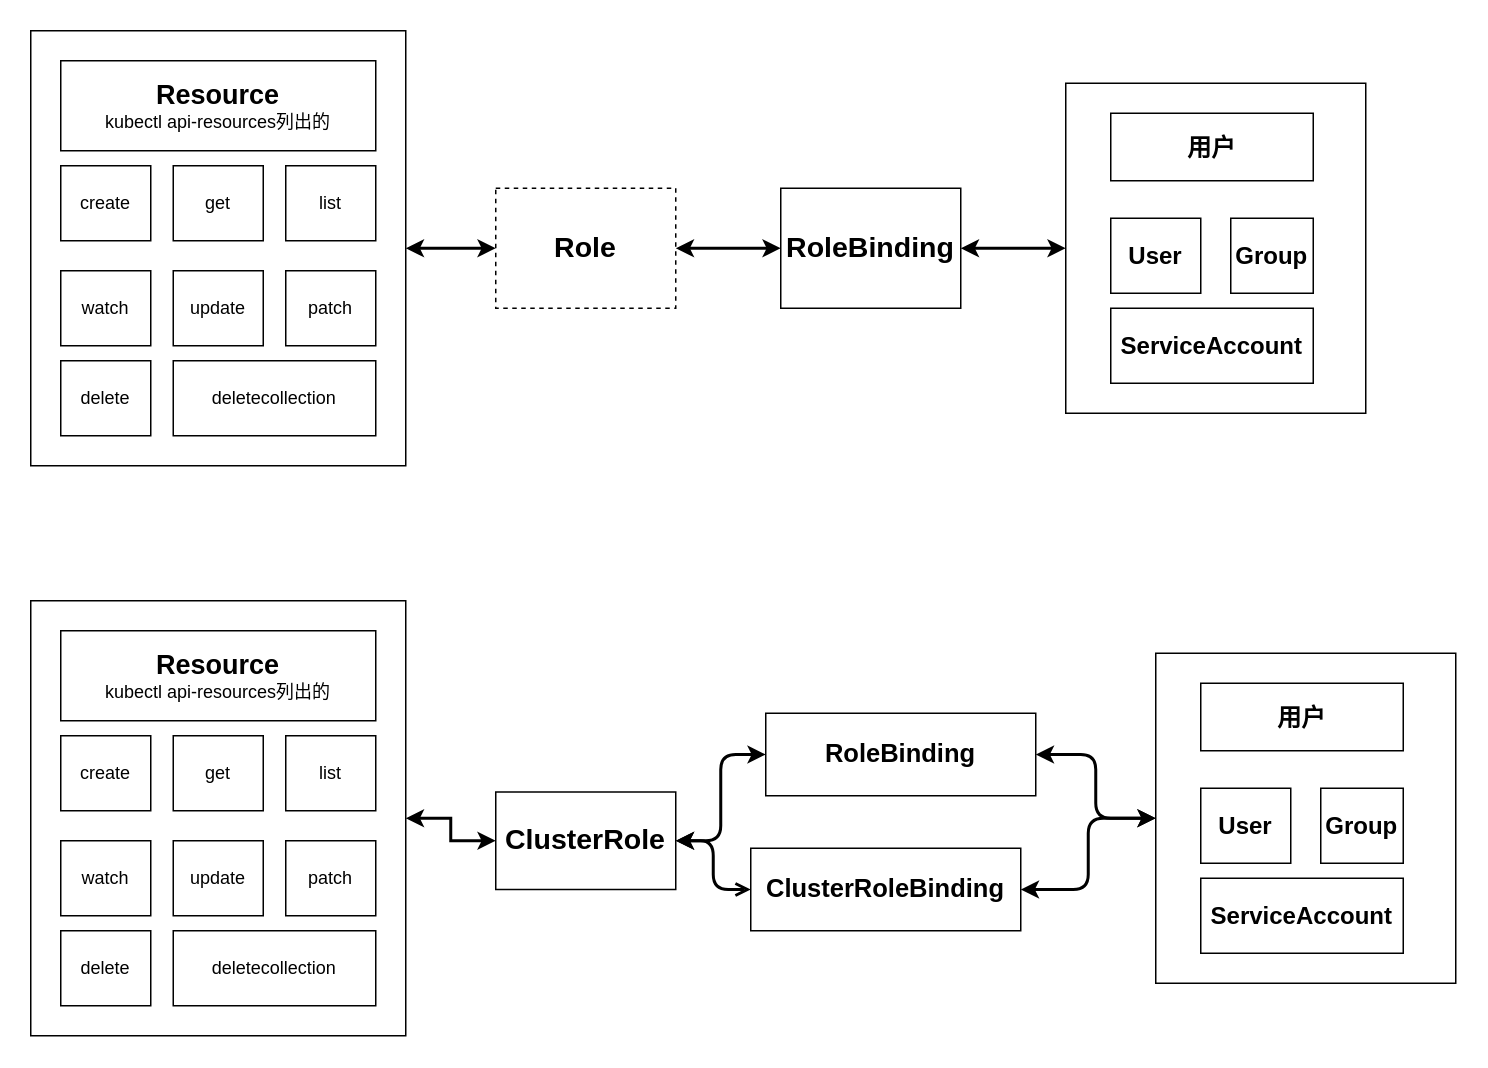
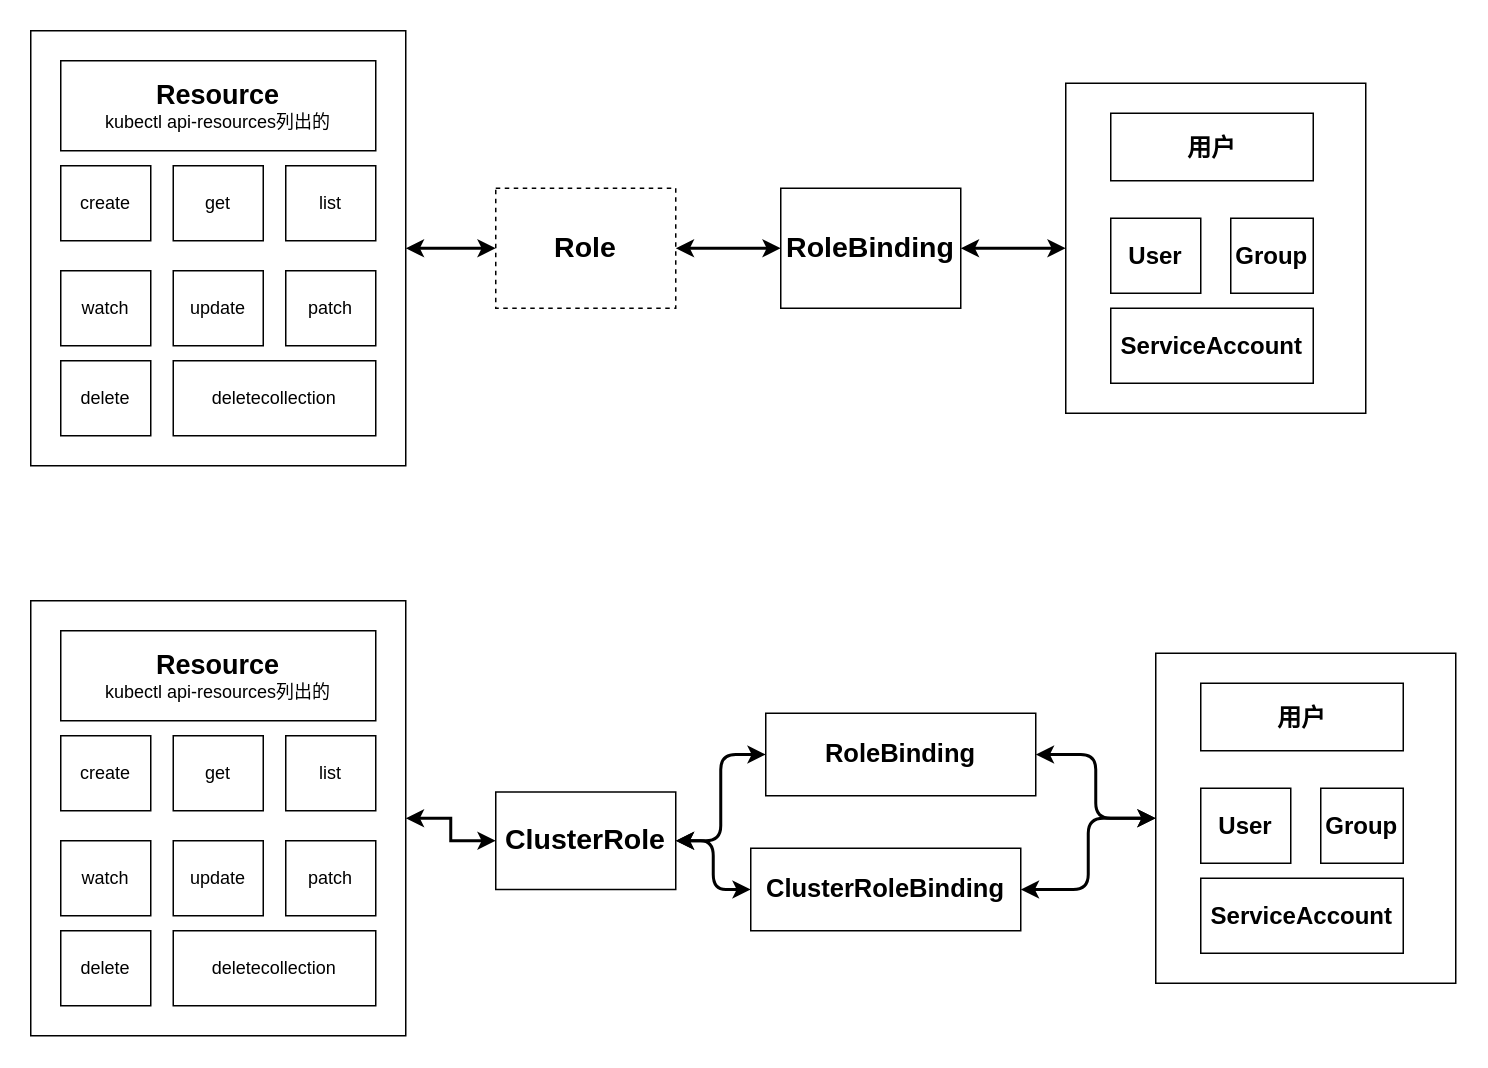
  <mxCell id="0" />
  <mxCell id="1" parent="0" />
  <mxCell id="2" style="edgeStyle=orthogonalEdgeStyle;rounded=0;orthogonalLoop=1;jettySize=auto;html=1;exitX=1;exitY=0.5;exitDx=0;exitDy=0;entryX=0;entryY=0.5;entryDx=0;entryDy=0;startArrow=classic;startFill=1;strokeWidth=2;" edge="1" parent="1" source="3" target="14"><mxGeometry relative="1" as="geometry" /></mxCell>
  <mxCell id="3" value="" style="rounded=0;whiteSpace=wrap;html=1;" vertex="1" parent="1"><mxGeometry x="20" y="20" width="250" height="290" as="geometry" /></mxCell>
  <mxCell id="4" value="&lt;div style=&quot;font-size: 16px;&quot;&gt;&lt;font size=&quot;1&quot;&gt;&lt;b&gt;&lt;font style=&quot;font-size: 18px;&quot;&gt;Resource&lt;/font&gt;&lt;/b&gt;&lt;/font&gt;&lt;/div&gt;kubectl api-resources列出的" style="rounded=0;whiteSpace=wrap;html=1;" vertex="1" parent="1"><mxGeometry x="40" y="40" width="210" height="60" as="geometry" /></mxCell>
  <mxCell id="5" value="create" style="rounded=0;whiteSpace=wrap;html=1;" vertex="1" parent="1"><mxGeometry x="40" y="110" width="60" height="50" as="geometry" /></mxCell>
  <mxCell id="6" value="get" style="rounded=0;whiteSpace=wrap;html=1;" vertex="1" parent="1"><mxGeometry x="115" y="110" width="60" height="50" as="geometry" /></mxCell>
  <mxCell id="7" value="list" style="rounded=0;whiteSpace=wrap;html=1;" vertex="1" parent="1"><mxGeometry x="190" y="110" width="60" height="50" as="geometry" /></mxCell>
  <mxCell id="8" value="watch" style="rounded=0;whiteSpace=wrap;html=1;" vertex="1" parent="1"><mxGeometry x="40" y="180" width="60" height="50" as="geometry" /></mxCell>
  <mxCell id="9" value="update" style="rounded=0;whiteSpace=wrap;html=1;" vertex="1" parent="1"><mxGeometry x="115" y="180" width="60" height="50" as="geometry" /></mxCell>
  <mxCell id="10" value="patch" style="rounded=0;whiteSpace=wrap;html=1;" vertex="1" parent="1"><mxGeometry x="190" y="180" width="60" height="50" as="geometry" /></mxCell>
  <mxCell id="11" value="delete" style="rounded=0;whiteSpace=wrap;html=1;" vertex="1" parent="1"><mxGeometry x="40" y="240" width="60" height="50" as="geometry" /></mxCell>
  <mxCell id="12" value="deletecollection" style="rounded=0;whiteSpace=wrap;html=1;" vertex="1" parent="1"><mxGeometry x="115" y="240" width="135" height="50" as="geometry" /></mxCell>
  <mxCell id="13" style="edgeStyle=orthogonalEdgeStyle;rounded=0;orthogonalLoop=1;jettySize=auto;html=1;exitX=1;exitY=0.5;exitDx=0;exitDy=0;entryX=0;entryY=0.5;entryDx=0;entryDy=0;startArrow=classic;startFill=1;strokeWidth=2;" edge="1" parent="1" source="14" target="16"><mxGeometry relative="1" as="geometry" /></mxCell>
  <mxCell id="14" value="Role" style="rounded=0;whiteSpace=wrap;html=1;fontSize=19;fontStyle=1;dashed=1;" vertex="1" parent="1"><mxGeometry x="330" y="125" width="120" height="80" as="geometry" /></mxCell>
  <mxCell id="15" style="edgeStyle=orthogonalEdgeStyle;rounded=0;orthogonalLoop=1;jettySize=auto;html=1;exitX=1;exitY=0.5;exitDx=0;exitDy=0;entryX=0;entryY=0.5;entryDx=0;entryDy=0;startArrow=classic;startFill=1;strokeWidth=2;" edge="1" parent="1" source="16" target="17"><mxGeometry relative="1" as="geometry" /></mxCell>
  <mxCell id="16" value="RoleBinding" style="rounded=0;whiteSpace=wrap;html=1;fontSize=19;fontStyle=1" vertex="1" parent="1"><mxGeometry x="520" y="125" width="120" height="80" as="geometry" /></mxCell>
  <mxCell id="17" value="" style="rounded=0;whiteSpace=wrap;html=1;" vertex="1" parent="1"><mxGeometry x="710" y="55" width="200" height="220" as="geometry" /></mxCell>
  <mxCell id="18" value="ServiceAccount" style="rounded=0;whiteSpace=wrap;html=1;strokeWidth=1;fontStyle=1;fontSize=16;" vertex="1" parent="1"><mxGeometry x="740" y="205" width="135" height="50" as="geometry" /></mxCell>
  <mxCell id="19" value="User" style="rounded=0;whiteSpace=wrap;html=1;strokeWidth=1;fontStyle=1;fontSize=16;" vertex="1" parent="1"><mxGeometry x="740" y="145" width="60" height="50" as="geometry" /></mxCell>
  <mxCell id="20" value="Group" style="rounded=0;whiteSpace=wrap;html=1;strokeWidth=1;fontStyle=1;fontSize=16;" vertex="1" parent="1"><mxGeometry x="820" y="145" width="55" height="50" as="geometry" /></mxCell>
  <mxCell id="21" value="用户" style="rounded=0;whiteSpace=wrap;html=1;strokeWidth=1;fontStyle=1;fontSize=16;" vertex="1" parent="1"><mxGeometry x="740" y="75" width="135" height="45" as="geometry" /></mxCell>
  <mxCell id="22" style="edgeStyle=orthogonalEdgeStyle;rounded=0;orthogonalLoop=1;jettySize=auto;html=1;exitX=1;exitY=0.5;exitDx=0;exitDy=0;entryX=0;entryY=0.5;entryDx=0;entryDy=0;startArrow=classic;startFill=1;strokeWidth=2;" edge="1" parent="1" source="23" target="35"><mxGeometry relative="1" as="geometry" /></mxCell>
  <mxCell id="23" value="" style="rounded=0;whiteSpace=wrap;html=1;" vertex="1" parent="1"><mxGeometry x="20" y="400" width="250" height="290" as="geometry" /></mxCell>
  <mxCell id="24" value="&lt;div style=&quot;font-size: 16px;&quot;&gt;&lt;font size=&quot;1&quot;&gt;&lt;b&gt;&lt;font style=&quot;font-size: 18px;&quot;&gt;Resource&lt;/font&gt;&lt;/b&gt;&lt;/font&gt;&lt;/div&gt;kubectl api-resources列出的" style="rounded=0;whiteSpace=wrap;html=1;" vertex="1" parent="1"><mxGeometry x="40" y="420" width="210" height="60" as="geometry" /></mxCell>
  <mxCell id="25" value="create" style="rounded=0;whiteSpace=wrap;html=1;" vertex="1" parent="1"><mxGeometry x="40" y="490" width="60" height="50" as="geometry" /></mxCell>
  <mxCell id="26" value="get" style="rounded=0;whiteSpace=wrap;html=1;" vertex="1" parent="1"><mxGeometry x="115" y="490" width="60" height="50" as="geometry" /></mxCell>
  <mxCell id="27" value="list" style="rounded=0;whiteSpace=wrap;html=1;" vertex="1" parent="1"><mxGeometry x="190" y="490" width="60" height="50" as="geometry" /></mxCell>
  <mxCell id="28" value="watch" style="rounded=0;whiteSpace=wrap;html=1;" vertex="1" parent="1"><mxGeometry x="40" y="560" width="60" height="50" as="geometry" /></mxCell>
  <mxCell id="29" value="update" style="rounded=0;whiteSpace=wrap;html=1;" vertex="1" parent="1"><mxGeometry x="115" y="560" width="60" height="50" as="geometry" /></mxCell>
  <mxCell id="30" value="patch" style="rounded=0;whiteSpace=wrap;html=1;" vertex="1" parent="1"><mxGeometry x="190" y="560" width="60" height="50" as="geometry" /></mxCell>
  <mxCell id="31" value="delete" style="rounded=0;whiteSpace=wrap;html=1;" vertex="1" parent="1"><mxGeometry x="40" y="620" width="60" height="50" as="geometry" /></mxCell>
  <mxCell id="32" value="deletecollection" style="rounded=0;whiteSpace=wrap;html=1;" vertex="1" parent="1"><mxGeometry x="115" y="620" width="135" height="50" as="geometry" /></mxCell>
  <mxCell id="33" style="edgeStyle=orthogonalEdgeStyle;rounded=1;orthogonalLoop=1;jettySize=auto;html=1;exitX=1;exitY=0.5;exitDx=0;exitDy=0;entryX=0;entryY=0.5;entryDx=0;entryDy=0;startArrow=classic;startFill=1;strokeWidth=2;curved=0;" edge="1" parent="1" source="35" target="37"><mxGeometry relative="1" as="geometry" /></mxCell>
- <mxCell id="34" style="edgeStyle=orthogonalEdgeStyle;rounded=1;orthogonalLoop=1;jettySize=auto;html=1;exitX=1;exitY=0.5;exitDx=0;exitDy=0;entryX=0;entryY=0.5;entryDx=0;entryDy=0;strokeWidth=2;startArrow=classic;startFill=1;curved=0;endArrow=open;" edge="1" parent="1" source="35" target="44"><mxGeometry relative="1" as="geometry" /></mxCell>
+ <mxCell id="34" style="edgeStyle=orthogonalEdgeStyle;rounded=1;orthogonalLoop=1;jettySize=auto;html=1;exitX=1;exitY=0.5;exitDx=0;exitDy=0;entryX=0;entryY=0.5;entryDx=0;entryDy=0;strokeWidth=2;startArrow=classic;startFill=1;curved=0;" edge="1" parent="1" source="35" target="44"><mxGeometry relative="1" as="geometry" /></mxCell>
  <mxCell id="35" value="ClusterRole" style="rounded=0;whiteSpace=wrap;html=1;fontSize=19;fontStyle=1" vertex="1" parent="1"><mxGeometry x="330" y="527.5" width="120" height="65" as="geometry" /></mxCell>
  <mxCell id="36" style="edgeStyle=orthogonalEdgeStyle;rounded=1;orthogonalLoop=1;jettySize=auto;html=1;exitX=1;exitY=0.5;exitDx=0;exitDy=0;entryX=0;entryY=0.5;entryDx=0;entryDy=0;startArrow=classic;startFill=1;strokeWidth=2;curved=0;" edge="1" parent="1" source="37" target="38"><mxGeometry relative="1" as="geometry" /></mxCell>
  <mxCell id="37" value="RoleBinding" style="rounded=0;whiteSpace=wrap;html=1;fontSize=17;fontStyle=1" vertex="1" parent="1"><mxGeometry x="510" y="475" width="180" height="55" as="geometry" /></mxCell>
  <mxCell id="38" value="" style="rounded=0;whiteSpace=wrap;html=1;" vertex="1" parent="1"><mxGeometry x="770" y="435" width="200" height="220" as="geometry" /></mxCell>
  <mxCell id="39" value="ServiceAccount" style="rounded=0;whiteSpace=wrap;html=1;strokeWidth=1;fontStyle=1;fontSize=16;" vertex="1" parent="1"><mxGeometry x="800" y="585" width="135" height="50" as="geometry" /></mxCell>
  <mxCell id="40" value="User" style="rounded=0;whiteSpace=wrap;html=1;strokeWidth=1;fontStyle=1;fontSize=16;" vertex="1" parent="1"><mxGeometry x="800" y="525" width="60" height="50" as="geometry" /></mxCell>
  <mxCell id="41" value="Group" style="rounded=0;whiteSpace=wrap;html=1;strokeWidth=1;fontStyle=1;fontSize=16;" vertex="1" parent="1"><mxGeometry x="880" y="525" width="55" height="50" as="geometry" /></mxCell>
  <mxCell id="42" value="用户" style="rounded=0;whiteSpace=wrap;html=1;strokeWidth=1;fontStyle=1;fontSize=16;" vertex="1" parent="1"><mxGeometry x="800" y="455" width="135" height="45" as="geometry" /></mxCell>
  <mxCell id="43" style="edgeStyle=orthogonalEdgeStyle;rounded=1;orthogonalLoop=1;jettySize=auto;html=1;exitX=1;exitY=0.5;exitDx=0;exitDy=0;entryX=0;entryY=0.5;entryDx=0;entryDy=0;strokeWidth=2;startArrow=classic;startFill=1;curved=0;" edge="1" parent="1" source="44" target="38"><mxGeometry relative="1" as="geometry" /></mxCell>
  <mxCell id="44" value="ClusterRoleBinding" style="rounded=0;whiteSpace=wrap;html=1;fontSize=17;fontStyle=1" vertex="1" parent="1"><mxGeometry x="500" y="565" width="180" height="55" as="geometry" /></mxCell>
